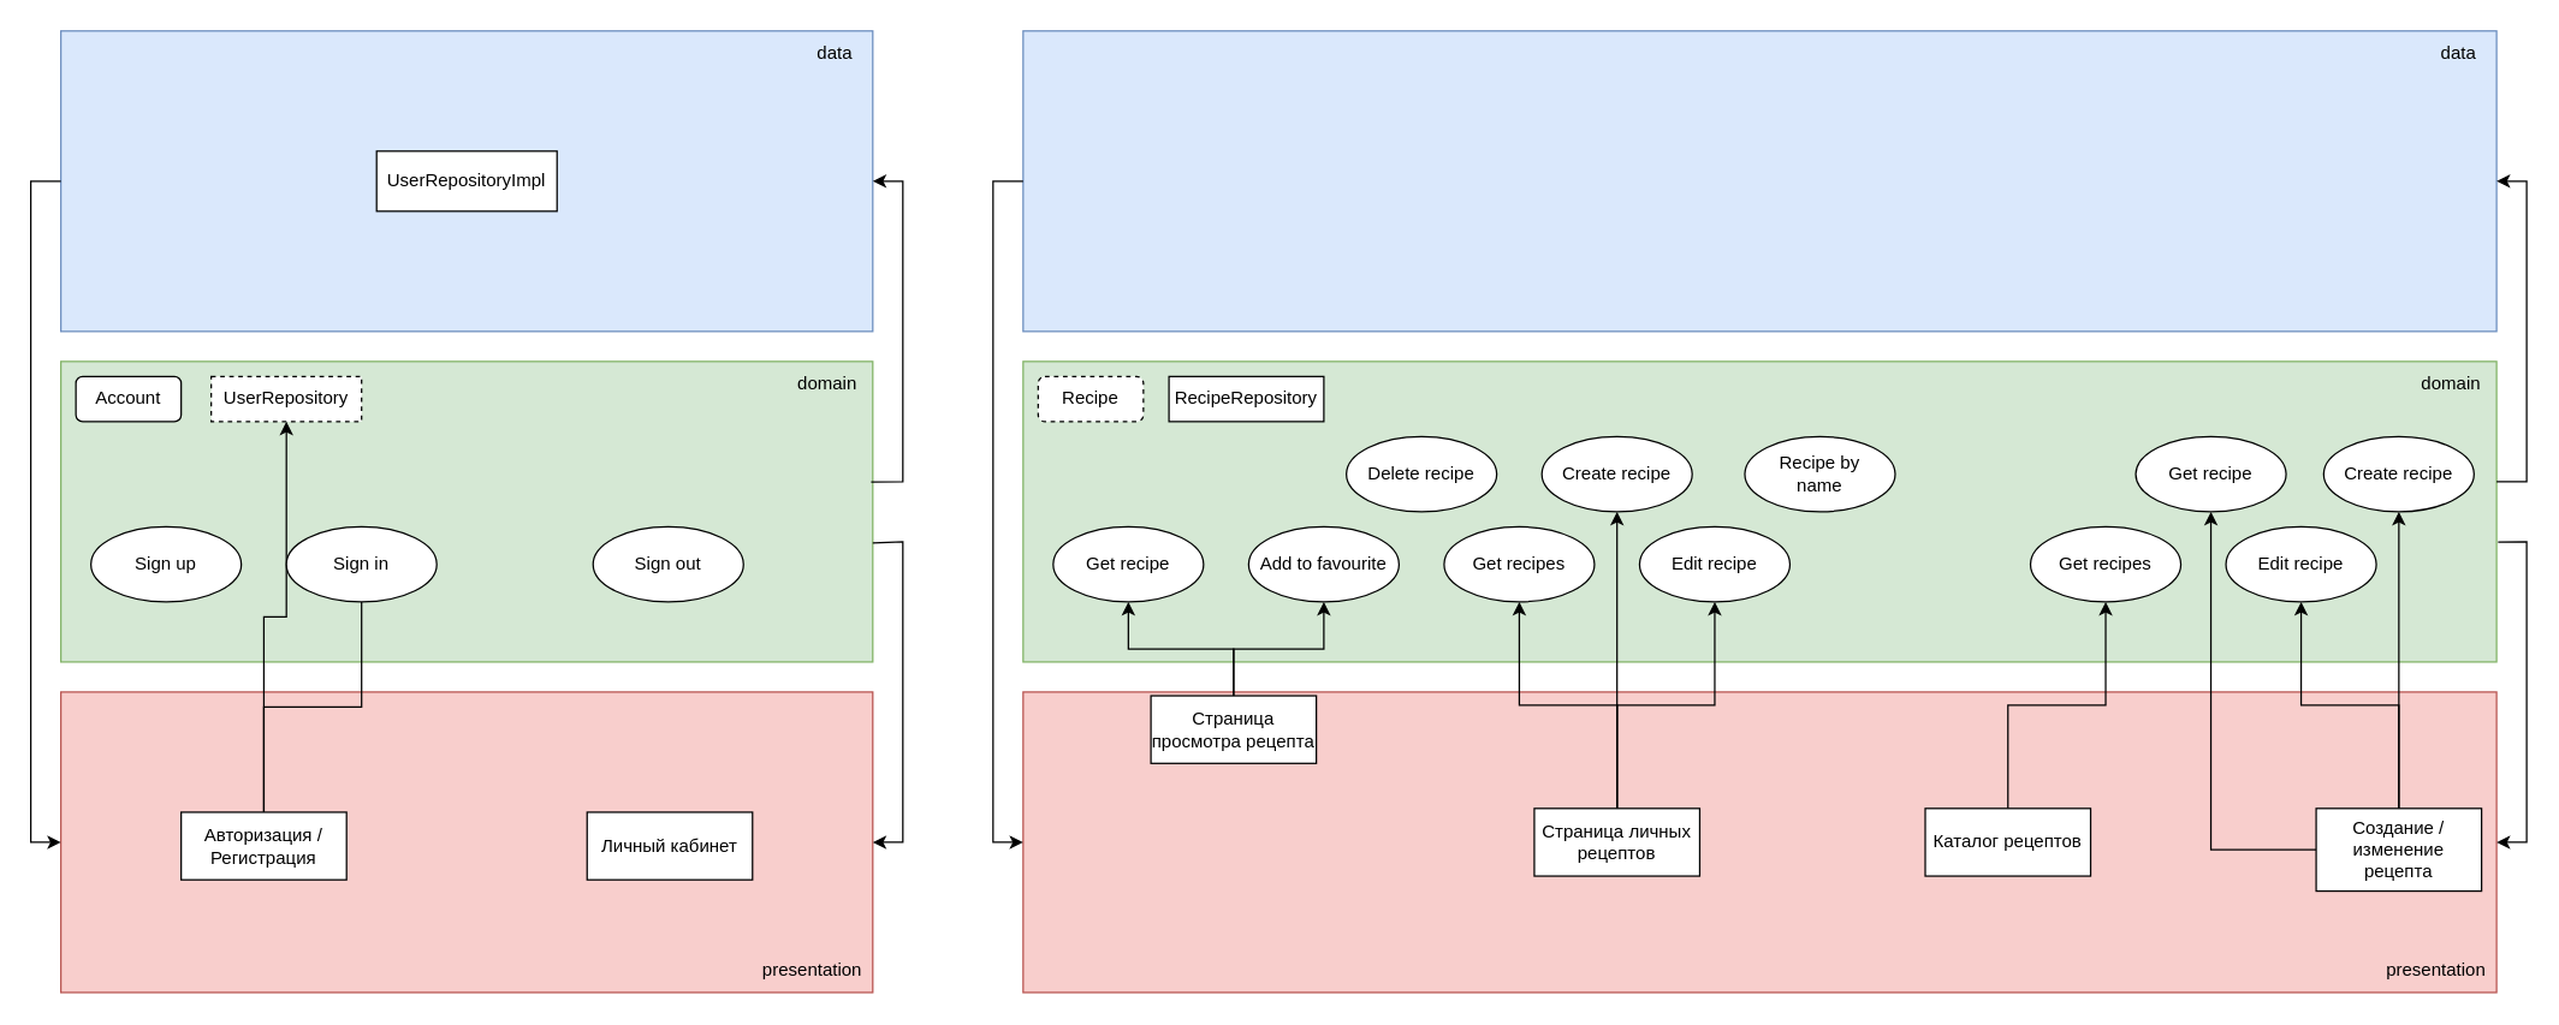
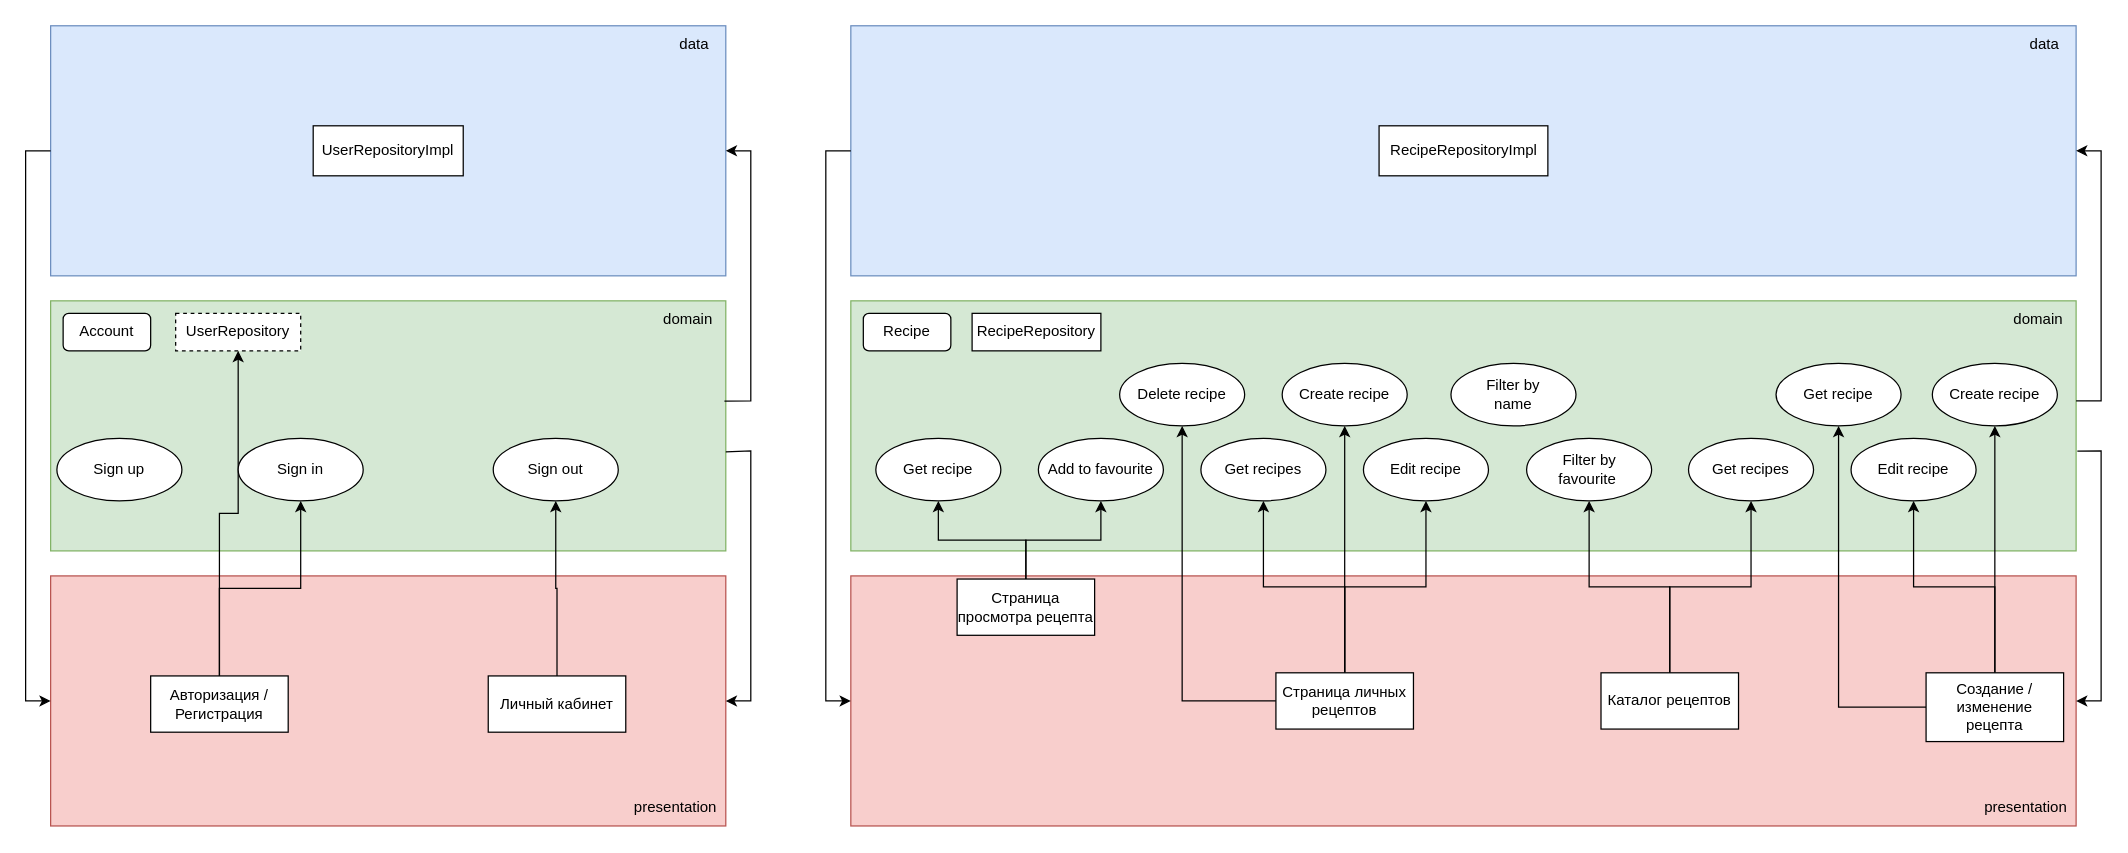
  <mxCell id="0" />
  <mxCell id="1" parent="0" />
  <mxCell id="2" value="" style="rounded=0;whiteSpace=wrap;html=1;fillColor=#d5e8d4;strokeColor=#82b366;" parent="1" vertex="1"><mxGeometry x="680" y="240" width="980" height="200" as="geometry" /></mxCell>
  <mxCell id="3" value="" style="rounded=0;whiteSpace=wrap;html=1;fillColor=#f8cecc;strokeColor=#b85450;" parent="1" vertex="1"><mxGeometry x="680" y="460" width="980" height="200" as="geometry" /></mxCell>
  <mxCell id="4" value="" style="rounded=0;whiteSpace=wrap;html=1;fillColor=#dae8fc;strokeColor=#6c8ebf;" parent="1" vertex="1"><mxGeometry x="680" y="20" width="980" height="200" as="geometry" /></mxCell>
  <mxCell id="5" value="" style="rounded=0;whiteSpace=wrap;html=1;fillColor=#d5e8d4;strokeColor=#82b366;" parent="1" vertex="1"><mxGeometry x="40" y="240" width="540" height="200" as="geometry" /></mxCell>
  <mxCell id="6" value="" style="rounded=0;whiteSpace=wrap;html=1;fillColor=#f8cecc;strokeColor=#b85450;" parent="1" vertex="1"><mxGeometry x="40" y="460" width="540" height="200" as="geometry" /></mxCell>
  <mxCell id="7" value="Account" style="rounded=1;whiteSpace=wrap;html=1;" parent="1" vertex="1"><mxGeometry x="50" y="250" width="70" height="30" as="geometry" /></mxCell>
  <mxCell id="8" value="domain" style="text;html=1;align=center;verticalAlign=middle;whiteSpace=wrap;rounded=0;" parent="1" vertex="1"><mxGeometry x="520" y="240" width="60" height="30" as="geometry" /></mxCell>
  <mxCell id="9" value="presentation" style="text;html=1;align=center;verticalAlign=middle;whiteSpace=wrap;rounded=0;" parent="1" vertex="1"><mxGeometry x="500" y="630" width="80" height="30" as="geometry" /></mxCell>
  <mxCell id="10" style="edgeStyle=orthogonalEdgeStyle;rounded=0;orthogonalLoop=1;jettySize=auto;html=1;" parent="1" source="12" target="15" edge="1"><mxGeometry relative="1" as="geometry" /></mxCell>
- <mxCell id="11" style="edgeStyle=orthogonalEdgeStyle;rounded=0;orthogonalLoop=1;jettySize=auto;html=1;entryX=0.5;entryY=1;entryDx=0;entryDy=0;endArrow=none;" parent="1" source="12" target="17" edge="1"><mxGeometry relative="1" as="geometry" /></mxCell>
+ <mxCell id="11" style="edgeStyle=orthogonalEdgeStyle;rounded=0;orthogonalLoop=1;jettySize=auto;html=1;entryX=0.5;entryY=1;entryDx=0;entryDy=0;" parent="1" source="12" target="17" edge="1"><mxGeometry relative="1" as="geometry" /></mxCell>
  <mxCell id="12" value="Авторизация / Регистрация" style="rounded=0;whiteSpace=wrap;html=1;" parent="1" vertex="1"><mxGeometry x="120" y="540" width="110" height="45" as="geometry" /></mxCell>
+ <mxCell id="13" style="edgeStyle=orthogonalEdgeStyle;rounded=0;orthogonalLoop=1;jettySize=auto;html=1;entryX=0.5;entryY=1;entryDx=0;entryDy=0;" parent="1" source="14" target="18" edge="1"><mxGeometry relative="1" as="geometry" /></mxCell>
  <mxCell id="14" value="Личный кабинет" style="rounded=0;whiteSpace=wrap;html=1;" parent="1" vertex="1"><mxGeometry x="390" y="540" width="110" height="45" as="geometry" /></mxCell>
  <mxCell id="15" value="UserRepository" style="rounded=0;whiteSpace=wrap;html=1;dashed=1;" parent="1" vertex="1"><mxGeometry x="140" y="250" width="100" height="30" as="geometry" /></mxCell>
- <mxCell id="16" value="Sign up" style="ellipse;whiteSpace=wrap;html=1;" parent="1" vertex="1"><mxGeometry x="60" y="350" width="100" height="50" as="geometry" /></mxCell>
+ <mxCell id="16" value="Sign up" style="ellipse;whiteSpace=wrap;html=1;" parent="1" vertex="1"><mxGeometry x="45" y="350" width="100" height="50" as="geometry" /></mxCell>
  <mxCell id="17" value="Sign in" style="ellipse;whiteSpace=wrap;html=1;" parent="1" vertex="1"><mxGeometry x="190" y="350" width="100" height="50" as="geometry" /></mxCell>
  <mxCell id="18" value="Sign out" style="ellipse;whiteSpace=wrap;html=1;" parent="1" vertex="1"><mxGeometry x="394" y="350" width="100" height="50" as="geometry" /></mxCell>
  <mxCell id="19" value="" style="rounded=0;whiteSpace=wrap;html=1;fillColor=#dae8fc;strokeColor=#6c8ebf;" parent="1" vertex="1"><mxGeometry x="40" y="20" width="540" height="200" as="geometry" /></mxCell>
  <mxCell id="20" value="data" style="text;html=1;align=center;verticalAlign=middle;whiteSpace=wrap;rounded=0;" parent="1" vertex="1"><mxGeometry x="530" y="20" width="50" height="30" as="geometry" /></mxCell>
  <mxCell id="21" value="UserRepositoryImpl" style="rounded=0;whiteSpace=wrap;html=1;" parent="1" vertex="1"><mxGeometry x="250" y="100" width="120" height="40" as="geometry" /></mxCell>
  <mxCell id="22" value="domain" style="text;html=1;align=center;verticalAlign=middle;whiteSpace=wrap;rounded=0;" parent="1" vertex="1"><mxGeometry x="1600" y="240" width="60" height="30" as="geometry" /></mxCell>
  <mxCell id="23" value="presentation" style="text;html=1;align=center;verticalAlign=middle;whiteSpace=wrap;rounded=0;" parent="1" vertex="1"><mxGeometry x="1580" y="630" width="80" height="30" as="geometry" /></mxCell>
  <mxCell id="24" value="data" style="text;html=1;align=center;verticalAlign=middle;whiteSpace=wrap;rounded=0;" parent="1" vertex="1"><mxGeometry x="1610" y="20" width="50" height="30" as="geometry" /></mxCell>
  <mxCell id="25" value="" style="endArrow=classic;html=1;rounded=0;exitX=0;exitY=0.5;exitDx=0;exitDy=0;entryX=0;entryY=0.5;entryDx=0;entryDy=0;" parent="1" source="19" target="6" edge="1"><mxGeometry width="50" height="50" relative="1" as="geometry"><mxPoint y="350" as="sourcePoint" x="-20" /><mxPoint x="30" y="300" as="targetPoint" /><Array as="points"><mxPoint x="20" y="120" /><mxPoint x="20" y="560" /></Array></mxGeometry></mxCell>
  <mxCell id="26" value="" style="endArrow=classic;html=1;rounded=0;exitX=0.998;exitY=0.401;exitDx=0;exitDy=0;exitPerimeter=0;entryX=1;entryY=0.5;entryDx=0;entryDy=0;" parent="1" source="5" target="19" edge="1"><mxGeometry width="50" height="50" relative="1" as="geometry"><mxPoint x="630" y="340" as="sourcePoint" /><mxPoint x="680" y="290" as="targetPoint" /><Array as="points"><mxPoint x="600" y="320" /><mxPoint x="600" y="220" /><mxPoint x="600" y="120" /></Array></mxGeometry></mxCell>
  <mxCell id="27" value="" style="endArrow=classic;html=1;rounded=0;entryX=1;entryY=0.5;entryDx=0;entryDy=0;exitX=1;exitY=0.604;exitDx=0;exitDy=0;exitPerimeter=0;" parent="1" source="5" target="6" edge="1"><mxGeometry width="50" height="50" relative="1" as="geometry"><mxPoint x="630" y="430" as="sourcePoint" /><mxPoint x="680" y="380" as="targetPoint" /><Array as="points"><mxPoint x="600" y="360" /><mxPoint x="600" y="460" /><mxPoint x="600" y="560" /></Array></mxGeometry></mxCell>
- <mxCell id="28" value="Recipe" style="rounded=1;whiteSpace=wrap;html=1;dashed=1;" parent="1" vertex="1"><mxGeometry x="690" y="250" width="70" height="30" as="geometry" /></mxCell>
+ <mxCell id="28" value="Recipe" style="rounded=1;whiteSpace=wrap;html=1;" parent="1" vertex="1"><mxGeometry x="690" y="250" width="70" height="30" as="geometry" /></mxCell>
  <mxCell id="29" value="RecipeRepository" style="rounded=0;whiteSpace=wrap;html=1;" parent="1" vertex="1"><mxGeometry x="777" y="250" width="103" height="30" as="geometry" /></mxCell>
  <mxCell id="30" style="edgeStyle=orthogonalEdgeStyle;rounded=0;orthogonalLoop=1;jettySize=auto;html=1;entryX=0.5;entryY=1;entryDx=0;entryDy=0;" parent="1" source="34" target="41" edge="1"><mxGeometry relative="1" as="geometry" /></mxCell>
  <mxCell id="31" style="edgeStyle=orthogonalEdgeStyle;rounded=0;orthogonalLoop=1;jettySize=auto;html=1;entryX=0.5;entryY=1;entryDx=0;entryDy=0;" parent="1" source="34" target="37" edge="1"><mxGeometry relative="1" as="geometry" /></mxCell>
  <mxCell id="32" style="edgeStyle=orthogonalEdgeStyle;rounded=0;orthogonalLoop=1;jettySize=auto;html=1;entryX=0.5;entryY=1;entryDx=0;entryDy=0;" parent="1" source="34" target="43" edge="1"><mxGeometry relative="1" as="geometry" /></mxCell>
+ <mxCell id="33" style="edgeStyle=orthogonalEdgeStyle;rounded=0;orthogonalLoop=1;jettySize=auto;html=1;entryX=0.5;entryY=1;entryDx=0;entryDy=0;" parent="1" source="34" target="42" edge="1"><mxGeometry relative="1" as="geometry" /></mxCell>
  <mxCell id="34" value="Страница личных рецептов" style="rounded=0;whiteSpace=wrap;html=1;" parent="1" vertex="1"><mxGeometry x="1020" y="537.5" width="110" height="45" as="geometry" /></mxCell>
  <mxCell id="35" value="Get recipe" style="ellipse;whiteSpace=wrap;html=1;" parent="1" vertex="1"><mxGeometry x="700" y="350" width="100" height="50" as="geometry" /></mxCell>
  <mxCell id="36" value="Add to favourite" style="ellipse;whiteSpace=wrap;html=1;" parent="1" vertex="1"><mxGeometry x="830" y="350" width="100" height="50" as="geometry" /></mxCell>
  <mxCell id="37" value="Edit recipe" style="ellipse;whiteSpace=wrap;html=1;" parent="1" vertex="1"><mxGeometry x="1090" y="350" width="100" height="50" as="geometry" /></mxCell>
  <mxCell id="38" style="edgeStyle=orthogonalEdgeStyle;rounded=0;orthogonalLoop=1;jettySize=auto;html=1;entryX=0.5;entryY=1;entryDx=0;entryDy=0;" parent="1" source="40" target="35" edge="1"><mxGeometry relative="1" as="geometry" /></mxCell>
  <mxCell id="39" style="edgeStyle=orthogonalEdgeStyle;rounded=0;orthogonalLoop=1;jettySize=auto;html=1;" parent="1" source="40" target="36" edge="1"><mxGeometry relative="1" as="geometry" /></mxCell>
  <mxCell id="40" value="Страница просмотра рецепта" style="rounded=0;whiteSpace=wrap;html=1;" parent="1" vertex="1"><mxGeometry x="765" y="462.5" width="110" height="45" as="geometry" /></mxCell>
  <mxCell id="41" value="Get recipes" style="ellipse;whiteSpace=wrap;html=1;" parent="1" vertex="1"><mxGeometry x="960" y="350" width="100" height="50" as="geometry" /></mxCell>
  <mxCell id="42" value="Delete recipe" style="ellipse;whiteSpace=wrap;html=1;" parent="1" vertex="1"><mxGeometry x="895" y="290" width="100" height="50" as="geometry" /></mxCell>
  <mxCell id="43" value="Create recipe" style="ellipse;whiteSpace=wrap;html=1;" parent="1" vertex="1"><mxGeometry x="1025" y="290" width="100" height="50" as="geometry" /></mxCell>
  <mxCell id="44" style="edgeStyle=orthogonalEdgeStyle;rounded=0;orthogonalLoop=1;jettySize=auto;html=1;entryX=0.5;entryY=1;entryDx=0;entryDy=0;" parent="1" source="46" target="48" edge="1"><mxGeometry relative="1" as="geometry" /></mxCell>
+ <mxCell id="45" style="edgeStyle=orthogonalEdgeStyle;rounded=0;orthogonalLoop=1;jettySize=auto;html=1;entryX=0.5;entryY=1;entryDx=0;entryDy=0;" parent="1" source="46" target="49" edge="1"><mxGeometry relative="1" as="geometry" /></mxCell>
  <mxCell id="46" value="Каталог рецептов" style="rounded=0;whiteSpace=wrap;html=1;" parent="1" vertex="1"><mxGeometry x="1280" y="537.5" width="110" height="45" as="geometry" /></mxCell>
- <mxCell id="47" value="Recipe by&lt;br&gt;name" style="ellipse;whiteSpace=wrap;html=1;" parent="1" vertex="1"><mxGeometry x="1160" y="290" width="100" height="50" as="geometry" /></mxCell>
+ <mxCell id="47" value="Filter by&lt;br&gt;name" style="ellipse;whiteSpace=wrap;html=1;" parent="1" vertex="1"><mxGeometry x="1160" y="290" width="100" height="50" as="geometry" /></mxCell>
  <mxCell id="48" value="Get recipes" style="ellipse;whiteSpace=wrap;html=1;" parent="1" vertex="1"><mxGeometry x="1350" y="350" width="100" height="50" as="geometry" /></mxCell>
+ <mxCell id="49" value="Filter by &lt;br&gt;favourite&amp;nbsp;" style="ellipse;whiteSpace=wrap;html=1;" parent="1" vertex="1"><mxGeometry x="1220.5" y="350" width="100" height="50" as="geometry" /></mxCell>
+ <mxCell id="50" value="RecipeRepositoryImpl" style="rounded=0;whiteSpace=wrap;html=1;" parent="1" vertex="1"><mxGeometry x="1102.5" y="100" width="135" height="40" as="geometry" /></mxCell>
  <mxCell id="51" style="edgeStyle=orthogonalEdgeStyle;rounded=0;orthogonalLoop=1;jettySize=auto;html=1;entryX=0.5;entryY=1;entryDx=0;entryDy=0;" parent="1" source="54" target="55" edge="1"><mxGeometry relative="1" as="geometry" /></mxCell>
  <mxCell id="52" style="edgeStyle=orthogonalEdgeStyle;rounded=0;orthogonalLoop=1;jettySize=auto;html=1;entryX=0.5;entryY=1;entryDx=0;entryDy=0;" parent="1" source="54" target="56" edge="1"><mxGeometry relative="1" as="geometry" /></mxCell>
  <mxCell id="53" style="edgeStyle=orthogonalEdgeStyle;rounded=0;orthogonalLoop=1;jettySize=auto;html=1;entryX=0.5;entryY=1;entryDx=0;entryDy=0;" edge="1" parent="1" source="54" target="60"><mxGeometry relative="1" as="geometry" /></mxCell>
  <mxCell id="54" value="Создание / изменение рецепта" style="rounded=0;whiteSpace=wrap;html=1;" parent="1" vertex="1"><mxGeometry x="1540" y="537.5" width="110" height="55" as="geometry" /></mxCell>
  <mxCell id="55" value="Get recipe" style="ellipse;whiteSpace=wrap;html=1;" parent="1" vertex="1"><mxGeometry x="1420" y="290" width="100" height="50" as="geometry" /></mxCell>
  <mxCell id="56" value="Edit recipe" style="ellipse;whiteSpace=wrap;html=1;" parent="1" vertex="1"><mxGeometry x="1480" y="350" width="100" height="50" as="geometry" /></mxCell>
  <mxCell id="57" value="" style="endArrow=classic;html=1;rounded=0;exitX=0;exitY=0.5;exitDx=0;exitDy=0;entryX=0;entryY=0.5;entryDx=0;entryDy=0;" parent="1" source="4" target="3" edge="1"><mxGeometry width="50" height="50" relative="1" as="geometry"><mxPoint x="600" y="410" as="sourcePoint" /><mxPoint x="650" y="360" as="targetPoint" /><Array as="points"><mxPoint x="660" y="120" /><mxPoint x="660" y="560" /></Array></mxGeometry></mxCell>
  <mxCell id="58" value="" style="endArrow=classic;html=1;rounded=0;entryX=1;entryY=0.5;entryDx=0;entryDy=0;" parent="1" target="4" edge="1"><mxGeometry width="50" height="50" relative="1" as="geometry"><mxPoint x="1660" y="320" as="sourcePoint" /><mxPoint x="1780" y="240" as="targetPoint" /><Array as="points"><mxPoint x="1680" y="320" /><mxPoint x="1680" y="120" /></Array></mxGeometry></mxCell>
  <mxCell id="59" value="" style="endArrow=classic;html=1;rounded=0;exitX=1.001;exitY=0.601;exitDx=0;exitDy=0;exitPerimeter=0;entryX=1;entryY=0.5;entryDx=0;entryDy=0;" parent="1" source="2" target="3" edge="1"><mxGeometry width="50" height="50" relative="1" as="geometry"><mxPoint x="1720" y="390" as="sourcePoint" /><mxPoint x="1770" y="340" as="targetPoint" /><Array as="points"><mxPoint x="1680" y="360" /><mxPoint x="1680" y="560" /></Array></mxGeometry></mxCell>
  <mxCell id="60" value="Create recipe" style="ellipse;whiteSpace=wrap;html=1;" vertex="1" parent="1"><mxGeometry x="1545" y="290" width="100" height="50" as="geometry" /></mxCell>
